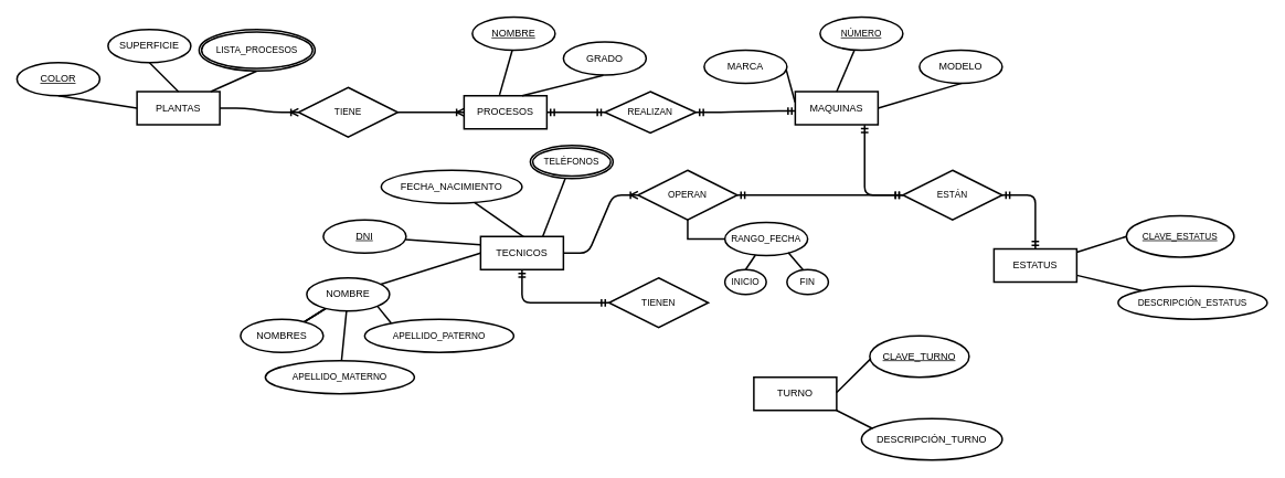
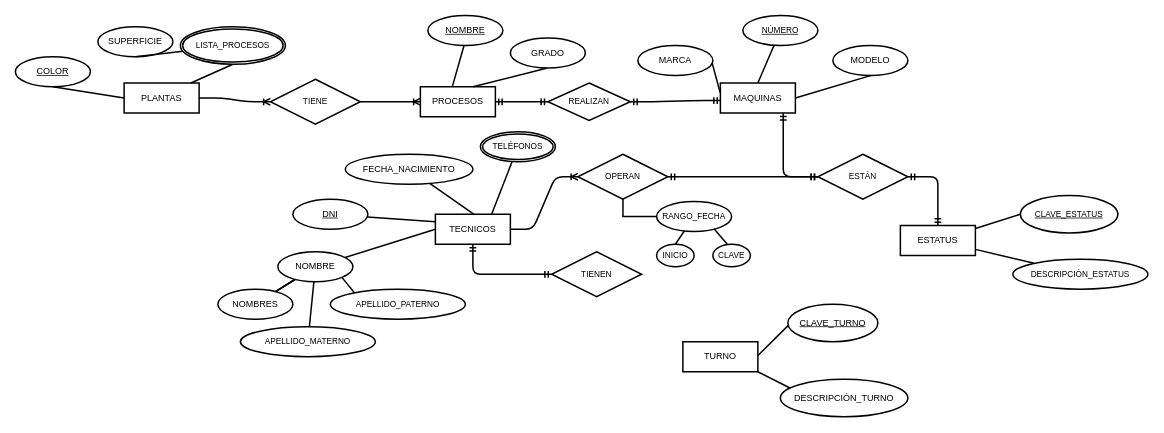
  <mxCell id="0" />
  <mxCell id="1" parent="0" />
  <mxCell id="2" value="PLANTAS" style="whiteSpace=wrap;html=1;align=center;strokeWidth=2;" parent="1" vertex="1"><mxGeometry x="165" y="110" width="100" height="40" as="geometry" /></mxCell>
  <mxCell id="3" value="MAQUINAS" style="whiteSpace=wrap;html=1;align=center;strokeWidth=2;" parent="1" vertex="1"><mxGeometry x="960" y="110" width="100" height="40" as="geometry" /></mxCell>
  <mxCell id="4" value="PROCESOS" style="whiteSpace=wrap;html=1;align=center;strokeWidth=2;" parent="1" vertex="1"><mxGeometry x="560" y="115" width="100" height="40" as="geometry" /></mxCell>
  <mxCell id="5" value="TECNICOS" style="whiteSpace=wrap;html=1;align=center;strokeWidth=2;" parent="1" vertex="1"><mxGeometry x="580" y="285" width="100" height="40" as="geometry" /></mxCell>
  <mxCell id="6" value="COLOR" style="ellipse;whiteSpace=wrap;html=1;align=center;fontStyle=4;strokeWidth=2;" parent="1" vertex="1"><mxGeometry x="20" y="75" width="100" height="40" as="geometry" /></mxCell>
  <mxCell id="7" value="TURNO" style="whiteSpace=wrap;html=1;align=center;strokeWidth=2;" parent="1" vertex="1"><mxGeometry x="910" y="455" width="100" height="40" as="geometry" /></mxCell>
  <mxCell id="8" value="SUPERFICIE" style="ellipse;whiteSpace=wrap;html=1;align=center;strokeWidth=2;" parent="1" vertex="1"><mxGeometry x="130" y="35" width="100" height="40" as="geometry" /></mxCell>
  <mxCell id="9" value="NOMBRE" style="ellipse;whiteSpace=wrap;html=1;align=center;fontStyle=4;strokeWidth=2;" parent="1" vertex="1"><mxGeometry x="570" y="20" width="100" height="40" as="geometry" /></mxCell>
  <mxCell id="10" value="GRADO" style="ellipse;whiteSpace=wrap;html=1;align=center;fontStyle=0;strokeWidth=2;" parent="1" vertex="1"><mxGeometry x="680" y="50" width="100" height="40" as="geometry" /></mxCell>
  <mxCell id="11" value="" style="endArrow=none;html=1;rounded=0;entryX=0;entryY=0.5;entryDx=0;entryDy=0;exitX=0.5;exitY=1;exitDx=0;exitDy=0;strokeWidth=2;" parent="1" source="6" target="2" edge="1"><mxGeometry relative="1" as="geometry"><mxPoint x="70" y="115" as="sourcePoint" /><mxPoint x="230" y="115" as="targetPoint" /></mxGeometry></mxCell>
- <mxCell id="12" value="" style="endArrow=none;html=1;rounded=0;exitX=0.5;exitY=1;exitDx=0;exitDy=0;entryX=0.5;entryY=0;entryDx=0;entryDy=0;strokeWidth=2;" parent="1" source="8" target="2" edge="1"><mxGeometry relative="1" as="geometry"><mxPoint x="120" y="105" as="sourcePoint" /><mxPoint x="260" y="105" as="targetPoint" /></mxGeometry></mxCell>
+ <mxCell id="12" value="" style="endArrow=none;html=1;rounded=0;exitX=0.5;exitY=1;exitDx=0;exitDy=0;strokeWidth=2;" parent="1" source="8" target="47" edge="1"><mxGeometry relative="1" as="geometry"><mxPoint x="120" y="105" as="sourcePoint" /><mxPoint x="260" y="105" as="targetPoint" /></mxGeometry></mxCell>
  <mxCell id="13" value="" style="endArrow=none;html=1;rounded=0;exitX=0.89;exitY=-0.002;exitDx=0;exitDy=0;exitPerimeter=0;entryX=0.5;entryY=1;entryDx=0;entryDy=0;strokeWidth=2;" parent="1" source="2" target="47" edge="1"><mxGeometry relative="1" as="geometry"><mxPoint x="180" y="95" as="sourcePoint" /><mxPoint x="310" y="85" as="targetPoint" /></mxGeometry></mxCell>
  <mxCell id="14" value="" style="endArrow=none;html=1;rounded=0;exitX=0.482;exitY=0.999;exitDx=0;exitDy=0;exitPerimeter=0;entryX=0.429;entryY=-0.03;entryDx=0;entryDy=0;entryPerimeter=0;strokeWidth=2;" parent="1" source="9" target="4" edge="1"><mxGeometry relative="1" as="geometry"><mxPoint x="590" y="100" as="sourcePoint" /><mxPoint x="750" y="100" as="targetPoint" /></mxGeometry></mxCell>
  <mxCell id="15" value="" style="endArrow=none;html=1;rounded=0;exitX=0.481;exitY=1.008;exitDx=0;exitDy=0;exitPerimeter=0;entryX=0.7;entryY=0;entryDx=0;entryDy=0;entryPerimeter=0;strokeWidth=2;" parent="1" source="10" target="4" edge="1"><mxGeometry relative="1" as="geometry"><mxPoint x="658" y="80" as="sourcePoint" /><mxPoint x="643" y="129" as="targetPoint" /></mxGeometry></mxCell>
  <mxCell id="16" value="MARCA" style="ellipse;whiteSpace=wrap;html=1;align=center;strokeWidth=2;" parent="1" vertex="1"><mxGeometry x="850" y="60" width="100" height="40" as="geometry" /></mxCell>
  <mxCell id="17" value="" style="endArrow=none;html=1;rounded=0;exitX=0.99;exitY=0.579;exitDx=0;exitDy=0;entryX=-0.003;entryY=0.318;entryDx=0;entryDy=0;entryPerimeter=0;exitPerimeter=0;strokeWidth=2;" parent="1" source="16" target="3" edge="1"><mxGeometry relative="1" as="geometry"><mxPoint x="975" y="60" as="sourcePoint" /><mxPoint x="960" y="109" as="targetPoint" /></mxGeometry></mxCell>
  <mxCell id="18" value="MODELO" style="ellipse;whiteSpace=wrap;html=1;align=center;strokeWidth=2;" parent="1" vertex="1"><mxGeometry x="1110" y="60" width="100" height="40" as="geometry" /></mxCell>
  <mxCell id="19" value="" style="endArrow=none;html=1;rounded=0;exitX=0.513;exitY=0.996;exitDx=0;exitDy=0;entryX=1;entryY=0.5;entryDx=0;entryDy=0;exitPerimeter=0;strokeWidth=2;" parent="1" source="18" target="3" edge="1"><mxGeometry relative="1" as="geometry"><mxPoint x="950" y="70" as="sourcePoint" /><mxPoint x="1000" y="100" as="targetPoint" /></mxGeometry></mxCell>
  <mxCell id="20" value="&lt;u&gt;&lt;font style=&quot;color: light-dark(rgb(0, 0, 0), rgb(255, 255, 255));&quot;&gt;CLAVE_TURNO&lt;/font&gt;&lt;/u&gt;" style="ellipse;whiteSpace=wrap;html=1;align=center;strokeWidth=2;" parent="1" vertex="1"><mxGeometry x="1050" y="405" width="120" height="50" as="geometry" /></mxCell>
  <mxCell id="21" value="DESCRIPCIÓN_TURNO" style="ellipse;whiteSpace=wrap;html=1;align=center;strokeWidth=2;" parent="1" vertex="1"><mxGeometry x="1040" y="505" width="170" height="50" as="geometry" /></mxCell>
  <mxCell id="22" value="" style="endArrow=none;html=1;rounded=0;entryX=0.005;entryY=0.563;entryDx=0;entryDy=0;entryPerimeter=0;exitX=1.001;exitY=0.457;exitDx=0;exitDy=0;exitPerimeter=0;strokeWidth=2;" parent="1" source="7" target="20" edge="1"><mxGeometry relative="1" as="geometry"><mxPoint x="930" y="485" as="sourcePoint" /><mxPoint x="1090" y="485" as="targetPoint" /></mxGeometry></mxCell>
  <mxCell id="23" value="" style="endArrow=none;html=1;rounded=0;exitX=0.998;exitY=1;exitDx=0;exitDy=0;exitPerimeter=0;entryX=0.079;entryY=0.24;entryDx=0;entryDy=0;entryPerimeter=0;strokeWidth=2;" parent="1" source="7" target="21" edge="1"><mxGeometry relative="1" as="geometry"><mxPoint x="940" y="515" as="sourcePoint" /><mxPoint x="1100" y="515" as="targetPoint" /></mxGeometry></mxCell>
  <mxCell id="24" style="edgeStyle=none;shape=connector;rounded=1;html=1;entryX=0;entryY=0.5;entryDx=0;entryDy=0;strokeColor=default;align=center;verticalAlign=middle;fontFamily=Helvetica;fontSize=11;fontColor=default;labelBackgroundColor=default;endArrow=none;endFill=0;strokeWidth=2;" parent="1" source="26" target="43" edge="1"><mxGeometry relative="1" as="geometry" /></mxCell>
  <mxCell id="25" style="edgeStyle=none;shape=connector;rounded=1;html=1;strokeColor=default;align=center;verticalAlign=middle;fontFamily=Helvetica;fontSize=11;fontColor=default;labelBackgroundColor=default;endArrow=none;endFill=0;strokeWidth=2;" parent="1" source="26" target="44" edge="1"><mxGeometry relative="1" as="geometry" /></mxCell>
  <mxCell id="26" value="ESTATUS" style="whiteSpace=wrap;html=1;align=center;strokeWidth=2;" parent="1" vertex="1"><mxGeometry x="1200" y="300" width="100" height="40" as="geometry" /></mxCell>
  <mxCell id="27" value="DNI" style="ellipse;whiteSpace=wrap;html=1;align=center;fontStyle=4;strokeWidth=2;" parent="1" vertex="1"><mxGeometry x="390" y="265" width="100" height="40" as="geometry" /></mxCell>
  <mxCell id="28" value="FECHA_NACIMIENTO" style="ellipse;whiteSpace=wrap;html=1;align=center;strokeWidth=2;" parent="1" vertex="1"><mxGeometry x="460" y="205" width="170" height="40" as="geometry" /></mxCell>
  <mxCell id="29" style="edgeStyle=none;shape=connector;rounded=1;html=1;entryX=0;entryY=0.5;entryDx=0;entryDy=0;strokeColor=default;align=center;verticalAlign=middle;fontFamily=Helvetica;fontSize=11;fontColor=default;labelBackgroundColor=default;endArrow=none;endFill=0;strokeWidth=2;" parent="1" source="33" target="5" edge="1"><mxGeometry relative="1" as="geometry" /></mxCell>
  <mxCell id="30" value="" style="edgeStyle=none;shape=connector;rounded=1;html=1;strokeColor=default;align=center;verticalAlign=middle;fontFamily=Helvetica;fontSize=11;fontColor=default;labelBackgroundColor=default;endArrow=none;endFill=0;strokeWidth=2;" parent="1" source="33" target="35" edge="1"><mxGeometry relative="1" as="geometry" /></mxCell>
  <mxCell id="31" value="" style="edgeStyle=none;shape=connector;rounded=1;html=1;strokeColor=default;align=center;verticalAlign=middle;fontFamily=Helvetica;fontSize=11;fontColor=default;labelBackgroundColor=default;endArrow=none;endFill=0;strokeWidth=2;" parent="1" source="33" target="35" edge="1"><mxGeometry relative="1" as="geometry" /></mxCell>
  <mxCell id="32" value="" style="edgeStyle=none;shape=connector;rounded=1;html=1;strokeColor=default;align=center;verticalAlign=middle;fontFamily=Helvetica;fontSize=11;fontColor=default;labelBackgroundColor=default;endArrow=none;endFill=0;strokeWidth=2;" parent="1" source="33" target="35" edge="1"><mxGeometry relative="1" as="geometry" /></mxCell>
  <mxCell id="33" value="NOMBRE" style="ellipse;whiteSpace=wrap;html=1;align=center;strokeWidth=2;" parent="1" vertex="1"><mxGeometry x="370" y="335" width="100" height="40" as="geometry" /></mxCell>
  <mxCell id="34" style="edgeStyle=none;html=1;entryX=0;entryY=0.25;entryDx=0;entryDy=0;endArrow=none;endFill=0;strokeWidth=2;" parent="1" source="27" target="5" edge="1"><mxGeometry relative="1" as="geometry" /></mxCell>
  <mxCell id="35" value="NOMBRES" style="ellipse;whiteSpace=wrap;html=1;align=center;strokeWidth=2;" parent="1" vertex="1"><mxGeometry x="290" y="385" width="100" height="40" as="geometry" /></mxCell>
  <mxCell id="36" style="edgeStyle=none;shape=connector;rounded=1;html=1;entryX=0.521;entryY=0.011;entryDx=0;entryDy=0;entryPerimeter=0;strokeColor=default;align=center;verticalAlign=middle;fontFamily=Helvetica;fontSize=11;fontColor=default;labelBackgroundColor=default;endArrow=none;endFill=0;strokeWidth=2;" parent="1" source="28" target="5" edge="1"><mxGeometry relative="1" as="geometry" /></mxCell>
  <mxCell id="37" style="edgeStyle=none;shape=connector;rounded=1;html=1;strokeColor=default;align=center;verticalAlign=middle;fontFamily=Helvetica;fontSize=11;fontColor=default;labelBackgroundColor=default;endArrow=none;endFill=0;strokeWidth=2;" parent="1" source="38" target="33" edge="1"><mxGeometry relative="1" as="geometry" /></mxCell>
  <mxCell id="38" value="APELLIDO_MATERNO" style="ellipse;whiteSpace=wrap;html=1;align=center;fontFamily=Helvetica;fontSize=11;fontColor=default;labelBackgroundColor=default;strokeWidth=2;" parent="1" vertex="1"><mxGeometry x="320" y="435" width="180" height="40" as="geometry" /></mxCell>
  <mxCell id="39" value="APELLIDO_PATERNO" style="ellipse;whiteSpace=wrap;html=1;align=center;fontFamily=Helvetica;fontSize=11;fontColor=default;labelBackgroundColor=default;strokeWidth=2;" parent="1" vertex="1"><mxGeometry x="440" y="385" width="180" height="40" as="geometry" /></mxCell>
  <mxCell id="40" style="edgeStyle=none;shape=connector;rounded=1;html=1;exitX=1;exitY=1;exitDx=0;exitDy=0;entryX=0.178;entryY=0.119;entryDx=0;entryDy=0;entryPerimeter=0;strokeColor=default;align=center;verticalAlign=middle;fontFamily=Helvetica;fontSize=11;fontColor=default;labelBackgroundColor=default;endArrow=none;endFill=0;strokeWidth=2;" parent="1" source="33" target="39" edge="1"><mxGeometry relative="1" as="geometry" /></mxCell>
  <mxCell id="41" style="edgeStyle=none;shape=connector;rounded=1;html=1;entryX=0.75;entryY=0;entryDx=0;entryDy=0;strokeColor=default;align=center;verticalAlign=middle;fontFamily=Helvetica;fontSize=11;fontColor=default;labelBackgroundColor=default;endArrow=none;endFill=0;strokeWidth=2;" parent="1" source="42" target="5" edge="1"><mxGeometry relative="1" as="geometry" /></mxCell>
  <mxCell id="42" value="TELÉFONOS" style="ellipse;shape=doubleEllipse;margin=3;whiteSpace=wrap;html=1;align=center;fontFamily=Helvetica;fontSize=11;fontColor=default;labelBackgroundColor=default;strokeWidth=2;" parent="1" vertex="1"><mxGeometry x="640" y="175" width="100" height="40" as="geometry" /></mxCell>
  <mxCell id="43" value="CLAVE_ESTATUS" style="ellipse;whiteSpace=wrap;html=1;align=center;fontStyle=4;fontFamily=Helvetica;fontSize=11;fontColor=default;labelBackgroundColor=default;strokeWidth=2;" parent="1" vertex="1"><mxGeometry x="1360" y="260" width="130" height="50" as="geometry" /></mxCell>
  <mxCell id="44" value="DESCRIPCIÓN_ESTATUS" style="ellipse;whiteSpace=wrap;html=1;align=center;fontFamily=Helvetica;fontSize=11;fontColor=default;labelBackgroundColor=default;strokeWidth=2;" parent="1" vertex="1"><mxGeometry x="1350" y="345" width="180" height="40" as="geometry" /></mxCell>
  <mxCell id="45" style="edgeStyle=none;shape=connector;rounded=1;html=1;entryX=0.5;entryY=0;entryDx=0;entryDy=0;strokeColor=default;align=center;verticalAlign=middle;fontFamily=Helvetica;fontSize=11;fontColor=default;labelBackgroundColor=default;endArrow=none;endFill=0;strokeWidth=2;" parent="1" source="46" target="3" edge="1"><mxGeometry relative="1" as="geometry" /></mxCell>
  <mxCell id="46" value="NÚMERO" style="ellipse;whiteSpace=wrap;html=1;align=center;fontFamily=Helvetica;fontSize=11;fontColor=default;labelBackgroundColor=default;fontStyle=4;strokeWidth=2;" parent="1" vertex="1"><mxGeometry x="990" y="20" width="100" height="40" as="geometry" /></mxCell>
  <mxCell id="47" value="LISTA_PROCESOS" style="ellipse;shape=doubleEllipse;margin=3;whiteSpace=wrap;html=1;align=center;fontFamily=Helvetica;fontSize=11;fontColor=default;labelBackgroundColor=default;strokeWidth=2;" parent="1" vertex="1"><mxGeometry x="240" y="35" width="140" height="50" as="geometry" /></mxCell>
  <mxCell id="48" value="TIENE" style="shape=rhombus;perimeter=rhombusPerimeter;whiteSpace=wrap;html=1;align=center;fontFamily=Helvetica;fontSize=11;fontColor=default;labelBackgroundColor=default;strokeWidth=2;" parent="1" vertex="1"><mxGeometry x="360" y="105" width="120" height="60" as="geometry" /></mxCell>
  <mxCell id="49" value="REALIZAN" style="shape=rhombus;perimeter=rhombusPerimeter;whiteSpace=wrap;html=1;align=center;fontFamily=Helvetica;fontSize=11;fontColor=default;labelBackgroundColor=default;strokeWidth=2;" parent="1" vertex="1"><mxGeometry x="730" y="110" width="110" height="50" as="geometry" /></mxCell>
  <mxCell id="50" value="" style="edgeStyle=entityRelationEdgeStyle;fontSize=12;html=1;endArrow=ERmandOne;startArrow=ERmandOne;rounded=1;strokeColor=default;align=center;verticalAlign=middle;fontFamily=Helvetica;fontColor=default;labelBackgroundColor=default;exitX=1;exitY=0.5;exitDx=0;exitDy=0;entryX=0;entryY=0.5;entryDx=0;entryDy=0;strokeWidth=2;" parent="1" source="4" target="49" edge="1"><mxGeometry width="100" height="100" relative="1" as="geometry"><mxPoint x="620" y="215" as="sourcePoint" /><mxPoint x="720" y="115" as="targetPoint" /></mxGeometry></mxCell>
  <mxCell id="51" value="" style="edgeStyle=entityRelationEdgeStyle;fontSize=12;html=1;endArrow=ERmandOne;startArrow=ERmandOne;rounded=1;strokeColor=default;align=center;verticalAlign=middle;fontFamily=Helvetica;fontColor=default;labelBackgroundColor=default;entryX=0.003;entryY=0.585;entryDx=0;entryDy=0;entryPerimeter=0;exitX=1;exitY=0.5;exitDx=0;exitDy=0;strokeWidth=2;" parent="1" source="49" target="3" edge="1"><mxGeometry width="100" height="100" relative="1" as="geometry"><mxPoint x="800" y="245" as="sourcePoint" /><mxPoint x="900" y="145" as="targetPoint" /></mxGeometry></mxCell>
  <mxCell id="52" value="" style="edgeStyle=entityRelationEdgeStyle;fontSize=12;html=1;endArrow=ERoneToMany;rounded=1;strokeColor=default;align=center;verticalAlign=middle;fontFamily=Helvetica;fontColor=default;labelBackgroundColor=default;exitX=1;exitY=0.5;exitDx=0;exitDy=0;entryX=0;entryY=0.5;entryDx=0;entryDy=0;strokeWidth=2;" parent="1" source="2" target="48" edge="1"><mxGeometry width="100" height="100" relative="1" as="geometry"><mxPoint x="480" y="285" as="sourcePoint" /><mxPoint x="580" y="185" as="targetPoint" /></mxGeometry></mxCell>
  <mxCell id="53" value="" style="edgeStyle=entityRelationEdgeStyle;fontSize=12;html=1;endArrow=ERoneToMany;rounded=1;strokeColor=default;align=center;verticalAlign=middle;fontFamily=Helvetica;fontColor=default;labelBackgroundColor=default;exitX=1;exitY=0.5;exitDx=0;exitDy=0;entryX=0;entryY=0.5;entryDx=0;entryDy=0;strokeWidth=2;" parent="1" source="48" target="4" edge="1"><mxGeometry width="100" height="100" relative="1" as="geometry"><mxPoint x="460" y="195" as="sourcePoint" /><mxPoint x="560" y="95" as="targetPoint" /></mxGeometry></mxCell>
  <mxCell id="54" value="OPERAN" style="shape=rhombus;perimeter=rhombusPerimeter;whiteSpace=wrap;html=1;align=center;fontFamily=Helvetica;fontSize=11;fontColor=default;labelBackgroundColor=default;strokeWidth=2;" parent="1" vertex="1"><mxGeometry x="770" y="205" width="120" height="60" as="geometry" /></mxCell>
  <mxCell id="55" value="" style="fontSize=12;html=1;endArrow=ERmandOne;startArrow=ERmandOne;rounded=1;strokeColor=default;align=center;verticalAlign=middle;fontFamily=Helvetica;fontColor=default;labelBackgroundColor=default;exitX=1;exitY=0.5;exitDx=0;exitDy=0;elbow=vertical;edgeStyle=orthogonalEdgeStyle;curved=0;strokeWidth=2;" parent="1" source="54" target="59" edge="1"><mxGeometry width="100" height="100" relative="1" as="geometry"><mxPoint x="680" y="365" as="sourcePoint" /><mxPoint x="780" y="265" as="targetPoint" /></mxGeometry></mxCell>
  <mxCell id="56" value="" style="edgeStyle=entityRelationEdgeStyle;fontSize=12;html=1;endArrow=ERoneToMany;rounded=1;strokeColor=default;align=center;verticalAlign=middle;fontFamily=Helvetica;fontColor=default;labelBackgroundColor=default;exitX=1;exitY=0.5;exitDx=0;exitDy=0;entryX=0;entryY=0.5;entryDx=0;entryDy=0;strokeWidth=2;" parent="1" source="5" target="54" edge="1"><mxGeometry width="100" height="100" relative="1" as="geometry"><mxPoint x="840" y="355" as="sourcePoint" /><mxPoint x="760" y="255" as="targetPoint" /></mxGeometry></mxCell>
  <mxCell id="57" value="TIENEN" style="shape=rhombus;perimeter=rhombusPerimeter;whiteSpace=wrap;html=1;align=center;fontFamily=Helvetica;fontSize=11;fontColor=default;labelBackgroundColor=default;strokeWidth=2;" parent="1" vertex="1"><mxGeometry x="735" y="335" width="120" height="60" as="geometry" /></mxCell>
  <mxCell id="58" value="" style="fontSize=12;html=1;endArrow=ERmandOne;startArrow=ERmandOne;rounded=1;strokeColor=default;align=center;verticalAlign=middle;fontFamily=Helvetica;fontColor=default;labelBackgroundColor=default;entryX=0.5;entryY=1;entryDx=0;entryDy=0;edgeStyle=orthogonalEdgeStyle;exitX=0;exitY=0.5;exitDx=0;exitDy=0;strokeWidth=2;" parent="1" source="57" target="5" edge="1"><mxGeometry width="100" height="100" relative="1" as="geometry"><mxPoint x="730" y="365" as="sourcePoint" /><mxPoint x="850" y="265" as="targetPoint" /></mxGeometry></mxCell>
  <mxCell id="59" value="ESTÁN" style="shape=rhombus;perimeter=rhombusPerimeter;whiteSpace=wrap;html=1;align=center;fontFamily=Helvetica;fontSize=11;fontColor=default;labelBackgroundColor=default;strokeWidth=2;" parent="1" vertex="1"><mxGeometry x="1090" y="205" width="120" height="60" as="geometry" /></mxCell>
  <mxCell id="60" value="" style="edgeStyle=orthogonalEdgeStyle;fontSize=12;html=1;endArrow=ERmandOne;startArrow=ERmandOne;rounded=1;strokeColor=default;align=center;verticalAlign=middle;fontFamily=Helvetica;fontColor=default;labelBackgroundColor=default;entryX=0.838;entryY=1.008;entryDx=0;entryDy=0;entryPerimeter=0;exitX=0;exitY=0.5;exitDx=0;exitDy=0;strokeWidth=2;" parent="1" source="59" target="3" edge="1"><mxGeometry width="100" height="100" relative="1" as="geometry"><mxPoint x="1130" y="305" as="sourcePoint" /><mxPoint x="1230" y="205" as="targetPoint" /></mxGeometry></mxCell>
  <mxCell id="61" value="" style="edgeStyle=orthogonalEdgeStyle;fontSize=12;html=1;endArrow=ERmandOne;startArrow=ERmandOne;rounded=1;strokeColor=default;align=center;verticalAlign=middle;fontFamily=Helvetica;fontColor=default;labelBackgroundColor=default;entryX=1;entryY=0.5;entryDx=0;entryDy=0;exitX=0.5;exitY=0;exitDx=0;exitDy=0;strokeWidth=2;" parent="1" source="26" target="59" edge="1"><mxGeometry width="100" height="100" relative="1" as="geometry"><mxPoint x="1230" y="335" as="sourcePoint" /><mxPoint x="1330" y="235" as="targetPoint" /></mxGeometry></mxCell>
  <mxCell id="62" style="edgeStyle=none;shape=connector;rounded=1;html=1;entryX=0.5;entryY=0;entryDx=0;entryDy=0;strokeColor=default;align=center;verticalAlign=middle;fontFamily=Helvetica;fontSize=11;fontColor=default;labelBackgroundColor=default;endArrow=none;endFill=0;strokeWidth=2;" parent="1" source="63" target="64" edge="1"><mxGeometry relative="1" as="geometry" /></mxCell>
  <mxCell id="63" value="RANGO_FECHA" style="ellipse;whiteSpace=wrap;html=1;align=center;fontFamily=Helvetica;fontSize=11;fontColor=default;labelBackgroundColor=default;strokeWidth=2;" parent="1" vertex="1"><mxGeometry x="875" y="268" width="100" height="40" as="geometry" /></mxCell>
  <mxCell id="64" value="INICIO" style="ellipse;whiteSpace=wrap;html=1;align=center;fontStyle=0;fontFamily=Helvetica;fontSize=11;fontColor=default;labelBackgroundColor=default;strokeWidth=2;" parent="1" vertex="1"><mxGeometry x="875" y="325" width="50" height="30" as="geometry" /></mxCell>
- <mxCell id="65" value="FIN" style="ellipse;whiteSpace=wrap;html=1;align=center;fontStyle=0;fontFamily=Helvetica;fontSize=11;fontColor=default;labelBackgroundColor=default;strokeWidth=2;" parent="1" vertex="1"><mxGeometry x="950" y="325" width="50" height="30" as="geometry" /></mxCell>
+ <mxCell id="65" value="CLAVE" style="ellipse;whiteSpace=wrap;html=1;align=center;fontStyle=0;fontFamily=Helvetica;fontSize=11;fontColor=default;labelBackgroundColor=default;strokeWidth=2;" parent="1" vertex="1"><mxGeometry x="950" y="325" width="50" height="30" as="geometry" /></mxCell>
  <mxCell id="66" value="" style="endArrow=none;html=1;rounded=0;strokeColor=default;align=center;verticalAlign=middle;fontFamily=Helvetica;fontSize=11;fontColor=default;labelBackgroundColor=default;edgeStyle=none;exitX=0.765;exitY=0.912;exitDx=0;exitDy=0;exitPerimeter=0;entryX=0.384;entryY=-0.004;entryDx=0;entryDy=0;entryPerimeter=0;strokeWidth=2;" parent="1" source="63" target="65" edge="1"><mxGeometry relative="1" as="geometry"><mxPoint x="960" y="335" as="sourcePoint" /><mxPoint x="1000" y="325" as="targetPoint" /></mxGeometry></mxCell>
  <mxCell id="67" value="" style="endArrow=none;html=1;rounded=0;strokeColor=default;align=center;verticalAlign=middle;fontFamily=Helvetica;fontSize=11;fontColor=default;labelBackgroundColor=default;edgeStyle=orthogonalEdgeStyle;exitX=0.501;exitY=0.992;exitDx=0;exitDy=0;exitPerimeter=0;entryX=0;entryY=0.5;entryDx=0;entryDy=0;strokeWidth=2;" parent="1" source="54" target="63" edge="1"><mxGeometry relative="1" as="geometry"><mxPoint x="720" y="295" as="sourcePoint" /><mxPoint x="880" y="295" as="targetPoint" /></mxGeometry></mxCell>
